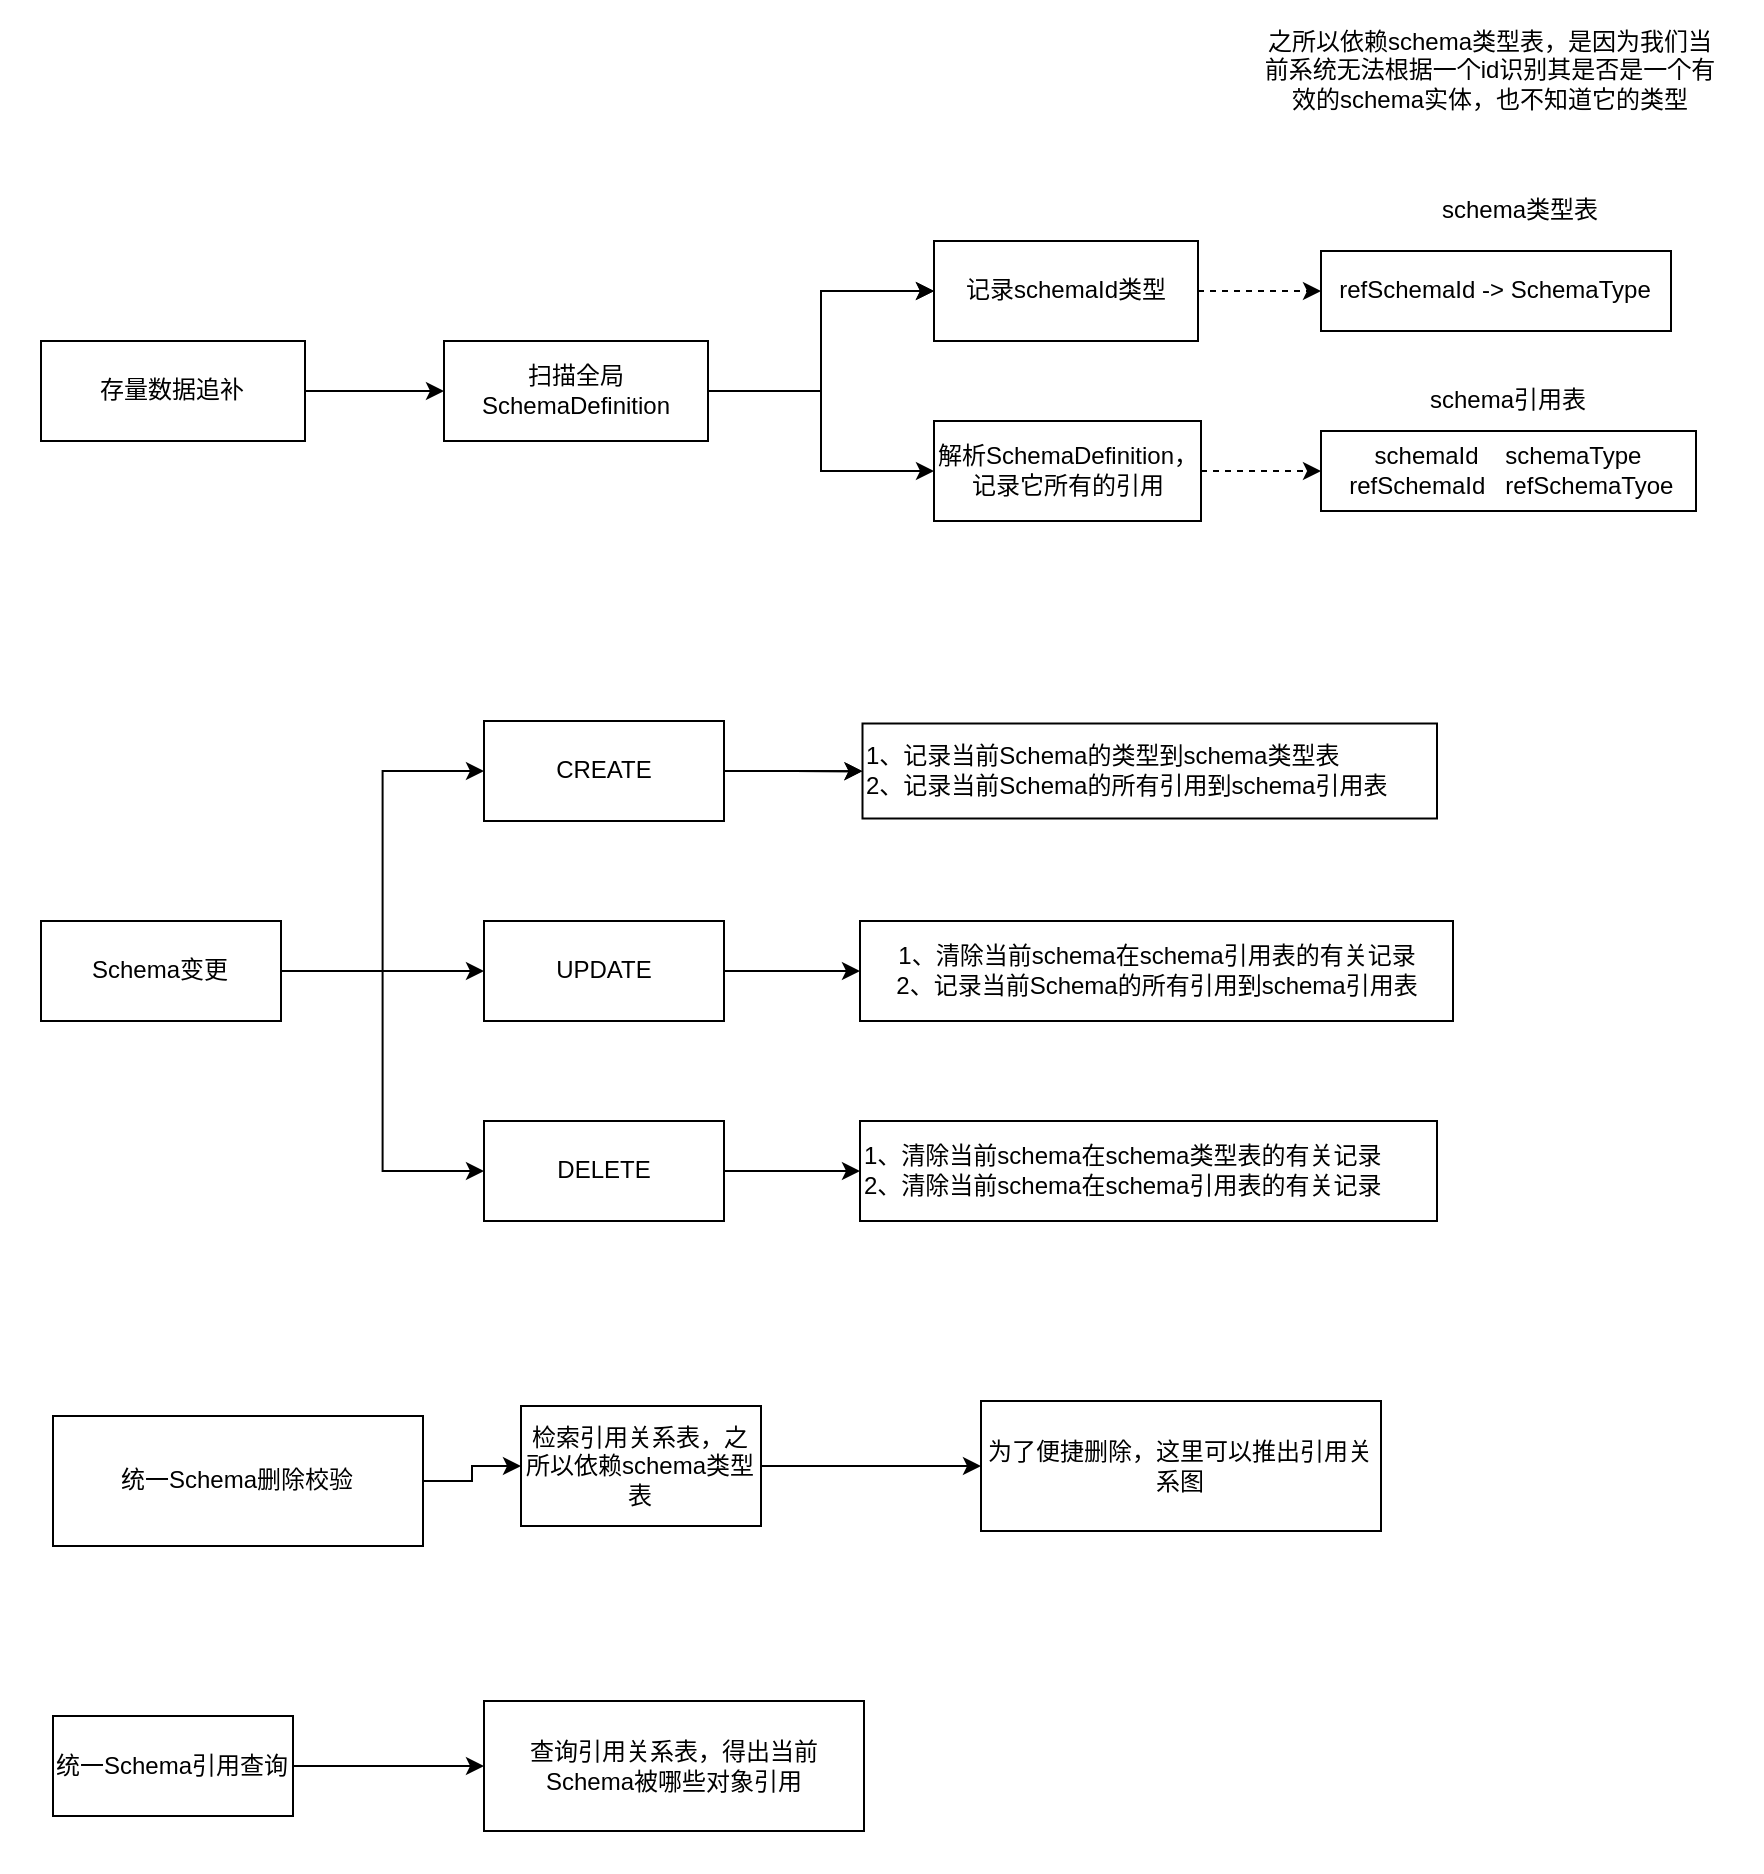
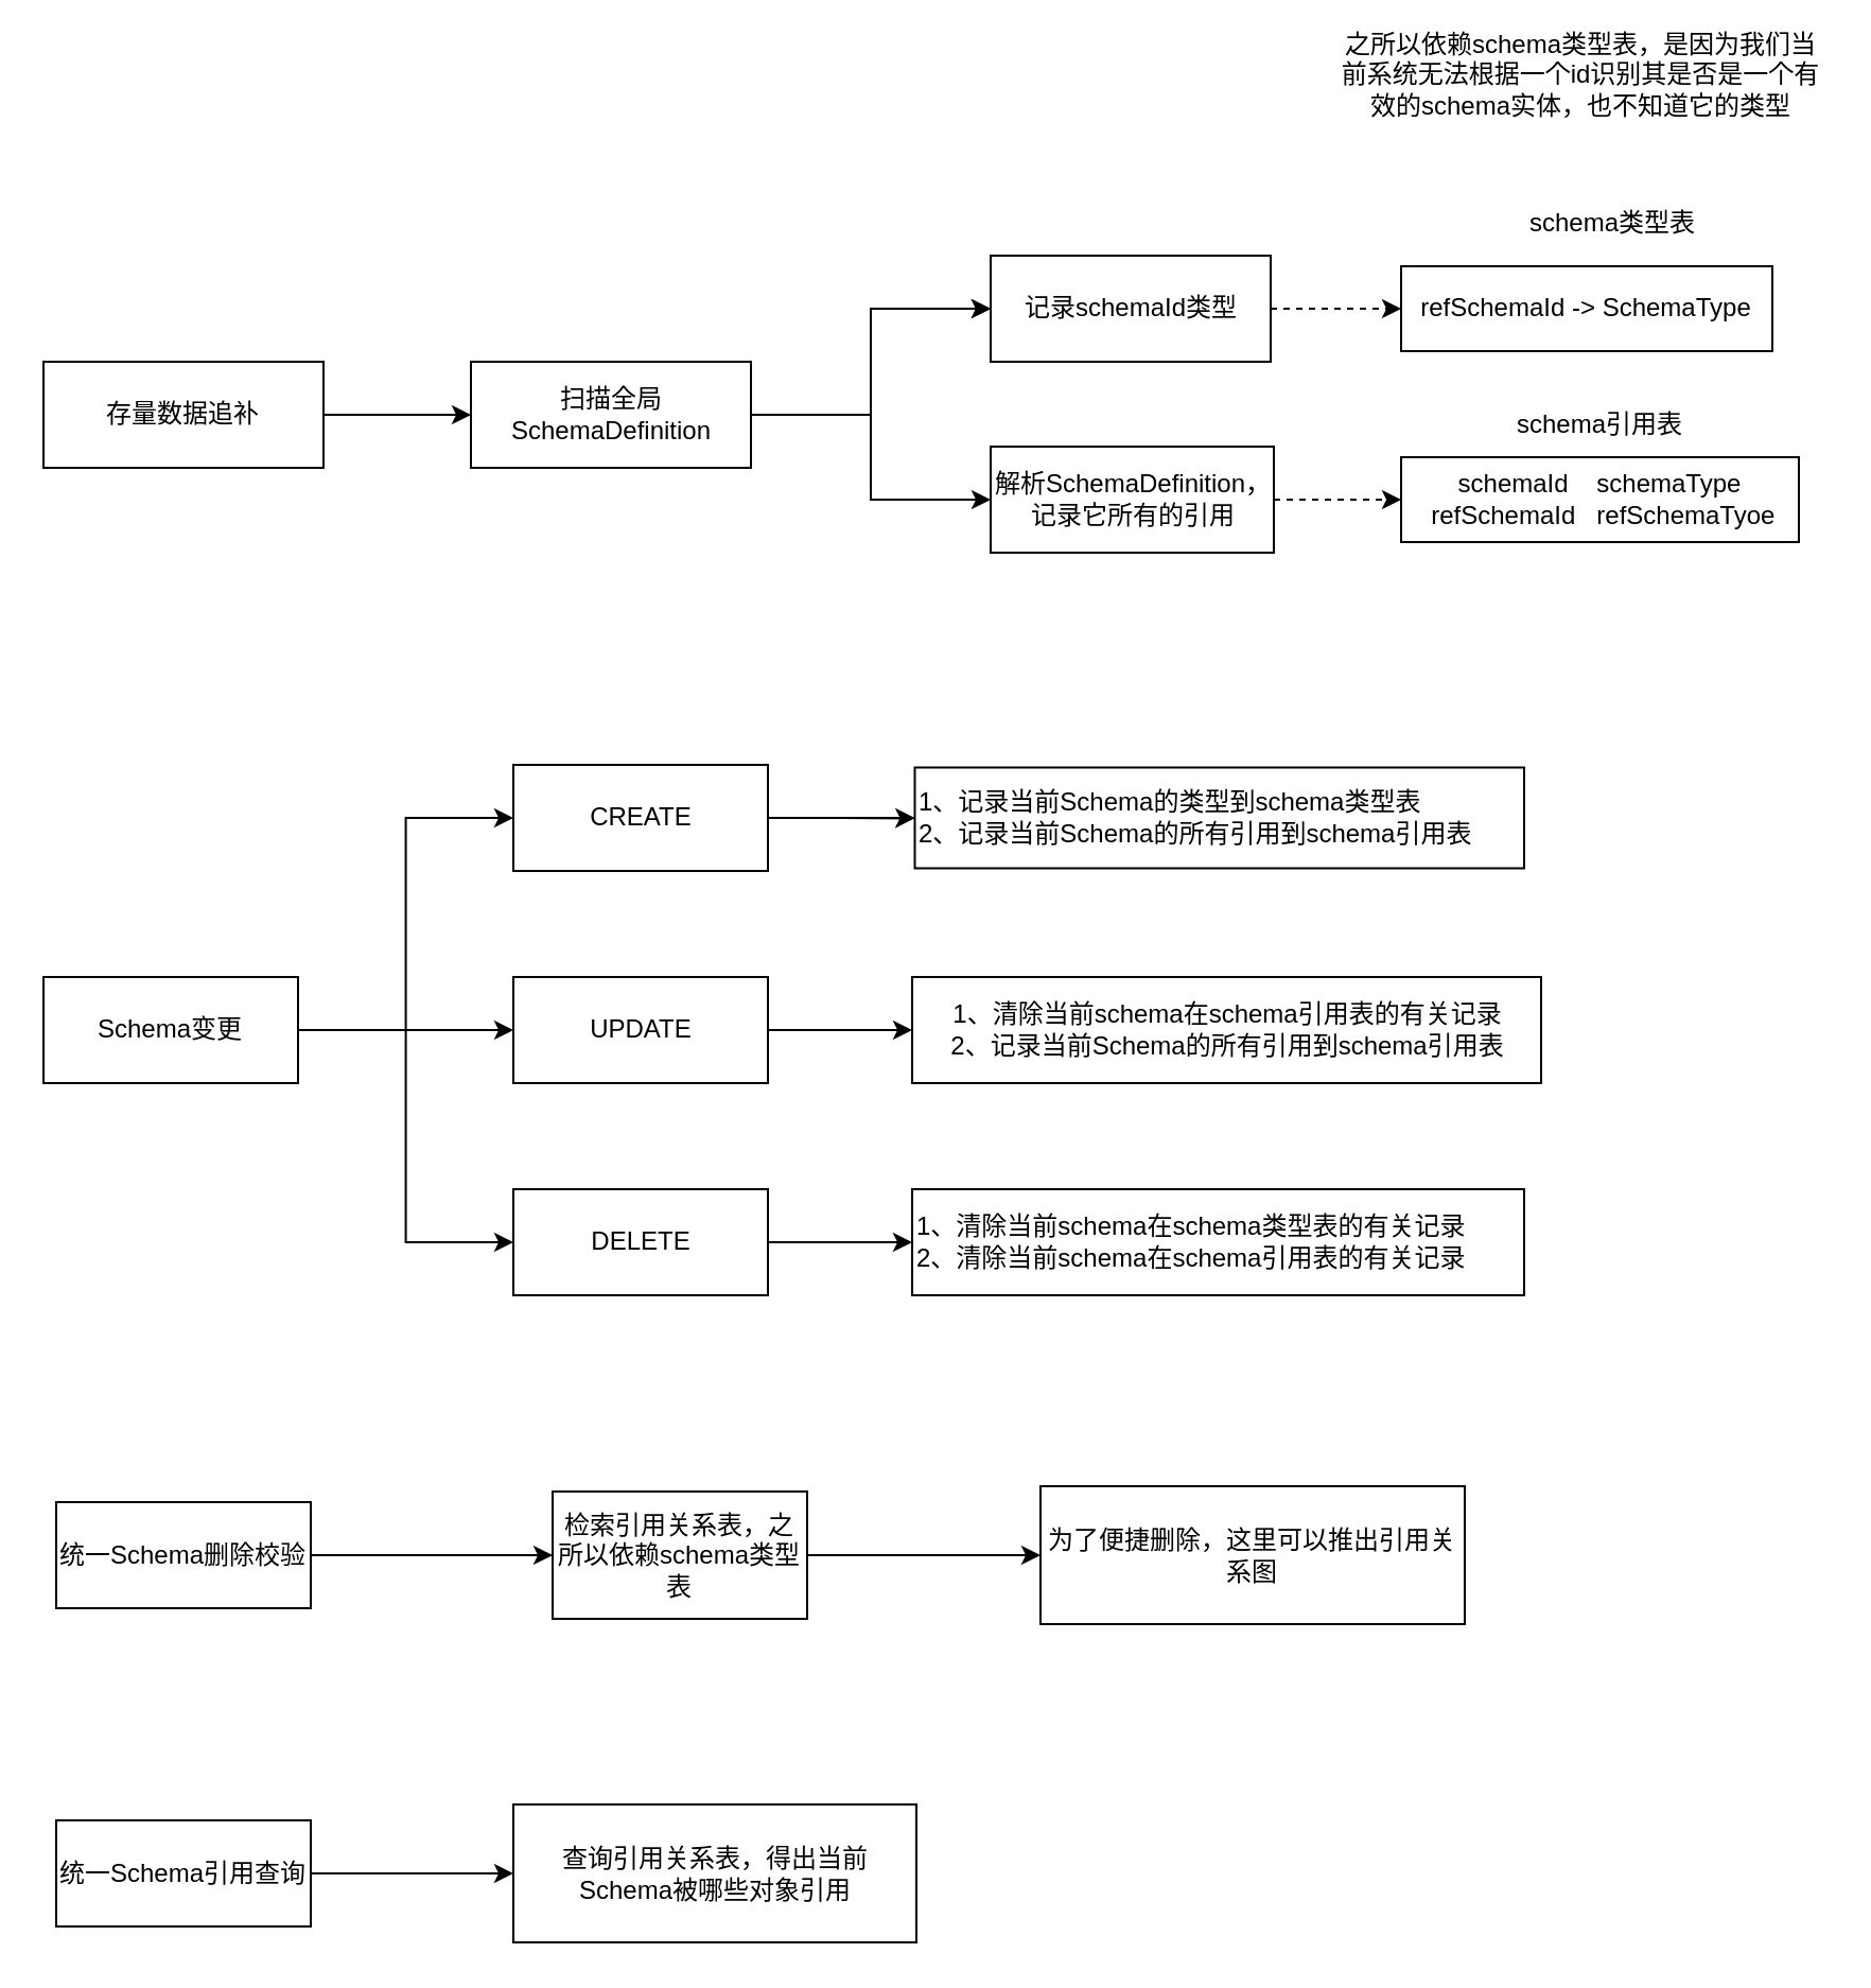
  <mxCell id="0" />
  <mxCell id="1" parent="0" />
  <mxCell id="2" value="" style="edgeStyle=orthogonalEdgeStyle;rounded=0;orthogonalLoop=1;jettySize=auto;html=1;" parent="1" source="3" target="7" edge="1"><mxGeometry relative="1" as="geometry" /></mxCell>
  <mxCell id="3" value="存量数据追补" style="rounded=0;whiteSpace=wrap;html=1;" parent="1" vertex="1"><mxGeometry x="20" y="170" width="132" height="50" as="geometry" /></mxCell>
  <mxCell id="4" value="" style="edgeStyle=orthogonalEdgeStyle;rounded=0;orthogonalLoop=1;jettySize=auto;html=1;" parent="1" source="7" target="9" edge="1"><mxGeometry relative="1" as="geometry" /></mxCell>
  <mxCell id="5" value="" style="edgeStyle=orthogonalEdgeStyle;rounded=0;orthogonalLoop=1;jettySize=auto;html=1;dashed=1;" parent="1" source="7" target="9" edge="1"><mxGeometry relative="1" as="geometry" /></mxCell>
  <mxCell id="6" style="edgeStyle=orthogonalEdgeStyle;rounded=0;orthogonalLoop=1;jettySize=auto;html=1;entryX=0;entryY=0.5;entryDx=0;entryDy=0;" parent="1" source="7" target="12" edge="1"><mxGeometry relative="1" as="geometry" /></mxCell>
  <mxCell id="7" value="扫描全局SchemaDefinition" style="rounded=0;whiteSpace=wrap;html=1;" parent="1" vertex="1"><mxGeometry x="221.5" y="170" width="132" height="50" as="geometry" /></mxCell>
  <mxCell id="8" style="edgeStyle=orthogonalEdgeStyle;rounded=0;orthogonalLoop=1;jettySize=auto;html=1;entryX=0;entryY=0.5;entryDx=0;entryDy=0;dashed=1;" parent="1" source="9" target="10" edge="1"><mxGeometry relative="1" as="geometry" /></mxCell>
  <mxCell id="9" value="记录schemaId类型" style="rounded=0;whiteSpace=wrap;html=1;" parent="1" vertex="1"><mxGeometry x="466.5" y="120" width="132" height="50" as="geometry" /></mxCell>
  <mxCell id="10" value="refSchemaId -&amp;gt; SchemaType" style="rounded=0;whiteSpace=wrap;html=1;" parent="1" vertex="1"><mxGeometry x="660" y="125" width="175" height="40" as="geometry" /></mxCell>
  <mxCell id="11" style="edgeStyle=orthogonalEdgeStyle;rounded=0;orthogonalLoop=1;jettySize=auto;html=1;dashed=1;" parent="1" source="12" target="13" edge="1"><mxGeometry relative="1" as="geometry" /></mxCell>
  <mxCell id="12" value="解析SchemaDefinition，记录它所有的引用" style="rounded=0;whiteSpace=wrap;html=1;" parent="1" vertex="1"><mxGeometry x="466.5" y="210" width="133.5" height="50" as="geometry" /></mxCell>
  <mxCell id="13" value="schemaId&amp;nbsp; &amp;nbsp; schemaType&lt;br&gt;&amp;nbsp;refSchemaId&amp;nbsp; &amp;nbsp;refSchemaTyoe" style="rounded=0;whiteSpace=wrap;html=1;" parent="1" vertex="1"><mxGeometry x="660" y="215" width="187.5" height="40" as="geometry" /></mxCell>
  <mxCell id="14" value="schema类型表" style="text;html=1;strokeColor=none;fillColor=none;align=center;verticalAlign=middle;whiteSpace=wrap;rounded=0;" parent="1" vertex="1"><mxGeometry x="710" y="90" width="100" height="30" as="geometry" /></mxCell>
  <mxCell id="15" value="schema引用表" style="text;html=1;strokeColor=none;fillColor=none;align=center;verticalAlign=middle;whiteSpace=wrap;rounded=0;" parent="1" vertex="1"><mxGeometry x="703.75" y="190" width="100" height="20" as="geometry" /></mxCell>
  <mxCell id="16" style="edgeStyle=orthogonalEdgeStyle;rounded=0;orthogonalLoop=1;jettySize=auto;html=1;entryX=0;entryY=0.5;entryDx=0;entryDy=0;" parent="1" source="19" target="25" edge="1"><mxGeometry relative="1" as="geometry" /></mxCell>
  <mxCell id="17" style="edgeStyle=orthogonalEdgeStyle;rounded=0;orthogonalLoop=1;jettySize=auto;html=1;entryX=0;entryY=0.5;entryDx=0;entryDy=0;" parent="1" source="19" target="28" edge="1"><mxGeometry relative="1" as="geometry" /></mxCell>
  <mxCell id="18" style="edgeStyle=orthogonalEdgeStyle;rounded=0;orthogonalLoop=1;jettySize=auto;html=1;entryX=0;entryY=0.5;entryDx=0;entryDy=0;" parent="1" source="19" target="21" edge="1"><mxGeometry relative="1" as="geometry" /></mxCell>
  <mxCell id="19" value="Schema变更" style="rounded=0;whiteSpace=wrap;html=1;" parent="1" vertex="1"><mxGeometry x="20" y="460" width="120" height="50" as="geometry" /></mxCell>
  <mxCell id="20" value="" style="edgeStyle=orthogonalEdgeStyle;rounded=0;orthogonalLoop=1;jettySize=auto;html=1;" parent="1" source="21" target="22" edge="1"><mxGeometry relative="1" as="geometry" /></mxCell>
  <mxCell id="21" value="DELETE" style="rounded=0;whiteSpace=wrap;html=1;" parent="1" vertex="1"><mxGeometry x="241.5" y="560" width="120" height="50" as="geometry" /></mxCell>
  <mxCell id="22" value="1、清除当前schema在schema类型表的有关记录&lt;br&gt;2、清除当前schema在schema引用表的有关记录" style="rounded=0;whiteSpace=wrap;html=1;align=left;" parent="1" vertex="1"><mxGeometry x="429.5" y="560" width="288.5" height="50" as="geometry" /></mxCell>
  <mxCell id="23" value="" style="edgeStyle=orthogonalEdgeStyle;rounded=0;orthogonalLoop=1;jettySize=auto;html=1;" parent="1" source="25" target="26" edge="1"><mxGeometry relative="1" as="geometry" /></mxCell>
  <mxCell id="24" style="edgeStyle=orthogonalEdgeStyle;rounded=0;orthogonalLoop=1;jettySize=auto;html=1;" parent="1" source="25" target="26" edge="1"><mxGeometry relative="1" as="geometry" /></mxCell>
  <mxCell id="25" value="CREATE" style="rounded=0;whiteSpace=wrap;html=1;" parent="1" vertex="1"><mxGeometry x="241.5" y="360" width="120" height="50" as="geometry" /></mxCell>
  <mxCell id="26" value="1、记录当前Schema的类型到schema类型表&lt;br&gt;&lt;div style=&quot;&quot;&gt;&lt;span style=&quot;background-color: initial;&quot;&gt;2、记录当前Schema的所有引用到schema引用表&lt;/span&gt;&lt;/div&gt;" style="rounded=0;whiteSpace=wrap;html=1;align=left;" parent="1" vertex="1"><mxGeometry x="430.75" y="361.25" width="287.25" height="47.5" as="geometry" /></mxCell>
  <mxCell id="27" value="" style="edgeStyle=orthogonalEdgeStyle;rounded=0;orthogonalLoop=1;jettySize=auto;html=1;" parent="1" source="28" target="29" edge="1"><mxGeometry relative="1" as="geometry" /></mxCell>
  <mxCell id="28" value="UPDATE" style="rounded=0;whiteSpace=wrap;html=1;" parent="1" vertex="1"><mxGeometry x="241.5" y="460" width="120" height="50" as="geometry" /></mxCell>
  <mxCell id="29" value="1、清除当前schema在schema引用表的有关记录&lt;br&gt;2、记录当前Schema的所有引用到schema引用表" style="rounded=0;whiteSpace=wrap;html=1;" parent="1" vertex="1"><mxGeometry x="429.5" y="460" width="296.5" height="50" as="geometry" /></mxCell>
  <mxCell id="30" style="edgeStyle=orthogonalEdgeStyle;rounded=0;orthogonalLoop=1;jettySize=auto;html=1;entryX=0;entryY=0.5;entryDx=0;entryDy=0;" parent="1" source="31" target="33" edge="1"><mxGeometry relative="1" as="geometry" /></mxCell>
- <mxCell id="31" value="统一Schema删除校验" style="rounded=0;whiteSpace=wrap;html=1;" parent="1" vertex="1"><mxGeometry x="26" y="707.5" width="185" height="65" as="geometry" /></mxCell>
+ <mxCell id="31" value="统一Schema删除校验" style="rounded=0;whiteSpace=wrap;html=1;" parent="1" vertex="1"><mxGeometry x="26" y="707.5" width="120" height="50" as="geometry" /></mxCell>
  <mxCell id="32" value="" style="edgeStyle=orthogonalEdgeStyle;rounded=0;orthogonalLoop=1;jettySize=auto;html=1;" parent="1" source="33" target="34" edge="1"><mxGeometry relative="1" as="geometry" /></mxCell>
  <mxCell id="33" value="检索引用关系表，之所以依赖schema类型表" style="rounded=0;whiteSpace=wrap;html=1;" parent="1" vertex="1"><mxGeometry x="260" y="702.5" width="120" height="60" as="geometry" /></mxCell>
  <mxCell id="34" value="为了便捷删除，这里可以推出引用关系图" style="rounded=0;whiteSpace=wrap;html=1;" parent="1" vertex="1"><mxGeometry x="490" y="700" width="200" height="65" as="geometry" /></mxCell>
  <mxCell id="35" style="edgeStyle=orthogonalEdgeStyle;rounded=0;orthogonalLoop=1;jettySize=auto;html=1;entryX=0;entryY=0.5;entryDx=0;entryDy=0;" parent="1" source="36" target="37" edge="1"><mxGeometry relative="1" as="geometry" /></mxCell>
  <mxCell id="36" value="统一Schema引用查询" style="rounded=0;whiteSpace=wrap;html=1;" parent="1" vertex="1"><mxGeometry x="26" y="857.5" width="120" height="50" as="geometry" /></mxCell>
  <mxCell id="37" value="查询引用关系表，得出当前Schema被哪些对象引用" style="rounded=0;whiteSpace=wrap;html=1;" parent="1" vertex="1"><mxGeometry x="241.5" y="850" width="190" height="65" as="geometry" /></mxCell>
  <mxCell id="38" value="之所以依赖schema类型表，是因为我们当前系统无法根据一个id识别其是否是一个有效的schema实体，也不知道它的类型" style="text;html=1;strokeColor=none;fillColor=none;align=center;verticalAlign=middle;whiteSpace=wrap;rounded=0;" parent="1" vertex="1"><mxGeometry x="630" y="20" width="230" height="30" as="geometry" /></mxCell>
